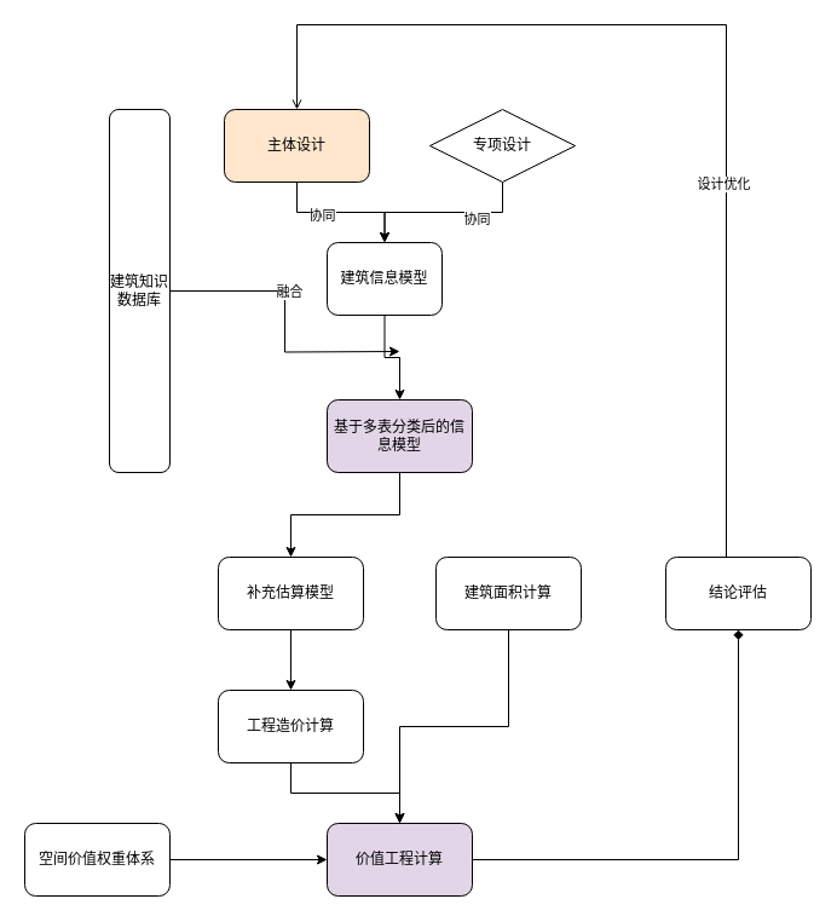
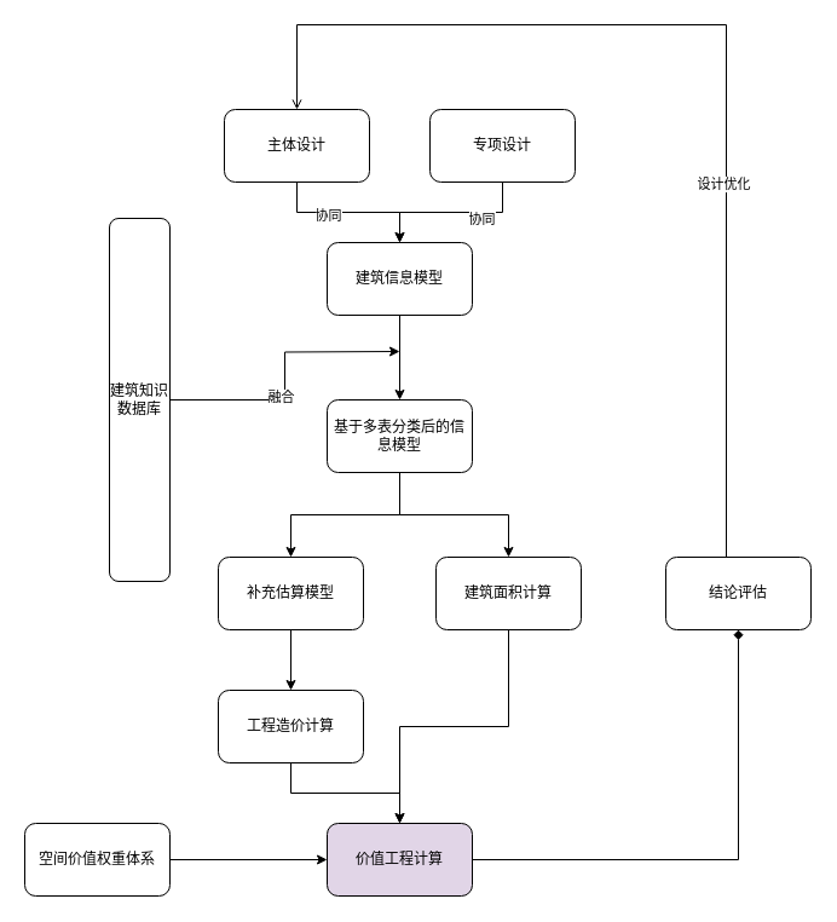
  <mxCell id="0" />
  <mxCell id="1" parent="0" />
  <mxCell id="2" style="edgeStyle=orthogonalEdgeStyle;rounded=0;orthogonalLoop=1;jettySize=auto;html=1;" edge="1" parent="1" source="3" target="15"><mxGeometry relative="1" as="geometry" /></mxCell>
- <mxCell id="3" value="建筑信息模型" style="rounded=1;whiteSpace=wrap;html=1;" vertex="1" parent="1"><mxGeometry x="270" y="200" width="95" height="60" as="geometry" /></mxCell>
+ <mxCell id="3" value="建筑信息模型" style="rounded=1;whiteSpace=wrap;html=1;" vertex="1" parent="1"><mxGeometry x="270" y="200" width="120" height="60" as="geometry" /></mxCell>
  <mxCell id="4" style="edgeStyle=orthogonalEdgeStyle;rounded=0;orthogonalLoop=1;jettySize=auto;html=1;" edge="1" parent="1" source="6" target="3"><mxGeometry relative="1" as="geometry" /></mxCell>
  <mxCell id="5" value="协同" style="edgeLabel;html=1;align=center;verticalAlign=middle;resizable=0;points=[];" vertex="1" connectable="0" parent="4"><mxGeometry x="-0.259" y="-2" relative="1" as="geometry"><mxPoint as="offset" /></mxGeometry></mxCell>
- <mxCell id="6" value="主体设计" style="rounded=1;whiteSpace=wrap;html=1;fillColor=#ffe6cc;" vertex="1" parent="1"><mxGeometry x="185" y="90" width="120" height="60" as="geometry" /></mxCell>
+ <mxCell id="6" value="主体设计" style="rounded=1;whiteSpace=wrap;html=1;" vertex="1" parent="1"><mxGeometry x="185" y="90" width="120" height="60" as="geometry" /></mxCell>
  <mxCell id="7" style="edgeStyle=orthogonalEdgeStyle;rounded=0;orthogonalLoop=1;jettySize=auto;html=1;entryX=0.5;entryY=0;entryDx=0;entryDy=0;" edge="1" parent="1" source="9" target="3"><mxGeometry relative="1" as="geometry" /></mxCell>
  <mxCell id="8" value="协同" style="edgeLabel;html=1;align=center;verticalAlign=middle;resizable=0;points=[];" vertex="1" connectable="0" parent="7"><mxGeometry x="-0.363" y="5" relative="1" as="geometry"><mxPoint as="offset" /></mxGeometry></mxCell>
- <mxCell id="9" value="专项设计" style="rhombus;whiteSpace=wrap;html=1;" vertex="1" parent="1"><mxGeometry x="355" y="90" width="120" height="60" as="geometry" /></mxCell>
+ <mxCell id="9" value="专项设计" style="rounded=1;whiteSpace=wrap;html=1;" vertex="1" parent="1"><mxGeometry x="355" y="90" width="120" height="60" as="geometry" /></mxCell>
  <mxCell id="10" style="edgeStyle=orthogonalEdgeStyle;rounded=0;orthogonalLoop=1;jettySize=auto;html=1;" edge="1" parent="1" source="12"><mxGeometry relative="1" as="geometry"><mxPoint x="330" y="290" as="targetPoint" /></mxGeometry></mxCell>
  <mxCell id="11" value="融合" style="edgeLabel;html=1;align=center;verticalAlign=middle;resizable=0;points=[];" vertex="1" connectable="0" parent="10"><mxGeometry x="-0.206" y="3" relative="1" as="geometry"><mxPoint as="offset" /></mxGeometry></mxCell>
- <mxCell id="12" value="建筑知识数据库" style="rounded=1;whiteSpace=wrap;html=1;" vertex="1" parent="1"><mxGeometry x="90" y="90" width="50" height="300" as="geometry" /></mxCell>
+ <mxCell id="12" value="建筑知识数据库" style="rounded=1;whiteSpace=wrap;html=1;" vertex="1" parent="1"><mxGeometry x="90" y="180" width="50" height="300" as="geometry" /></mxCell>
+ <mxCell id="13" style="edgeStyle=orthogonalEdgeStyle;rounded=0;orthogonalLoop=1;jettySize=auto;html=1;" edge="1" parent="1" source="15" target="19"><mxGeometry relative="1" as="geometry" /></mxCell>
  <mxCell id="14" style="edgeStyle=orthogonalEdgeStyle;rounded=0;orthogonalLoop=1;jettySize=auto;html=1;" edge="1" parent="1" source="15" target="21"><mxGeometry relative="1" as="geometry" /></mxCell>
- <mxCell id="15" value="基于多表分类后的信息模型" style="rounded=1;whiteSpace=wrap;html=1;fillColor=#e1d5e7;" vertex="1" parent="1"><mxGeometry x="270" y="330" width="120" height="60" as="geometry" /></mxCell>
+ <mxCell id="15" value="基于多表分类后的信息模型" style="rounded=1;whiteSpace=wrap;html=1;" vertex="1" parent="1"><mxGeometry x="270" y="330" width="120" height="60" as="geometry" /></mxCell>
  <mxCell id="16" style="edgeStyle=orthogonalEdgeStyle;rounded=0;orthogonalLoop=1;jettySize=auto;html=1;" edge="1" parent="1" source="17" target="23"><mxGeometry relative="1" as="geometry" /></mxCell>
  <mxCell id="17" value="工程造价计算" style="rounded=1;whiteSpace=wrap;html=1;" vertex="1" parent="1"><mxGeometry x="180" y="570" width="120" height="60" as="geometry" /></mxCell>
  <mxCell id="18" style="edgeStyle=orthogonalEdgeStyle;rounded=0;orthogonalLoop=1;jettySize=auto;html=1;entryX=0.5;entryY=0;entryDx=0;entryDy=0;" edge="1" parent="1" source="19" target="23"><mxGeometry relative="1" as="geometry" /></mxCell>
  <mxCell id="19" value="建筑面积计算" style="rounded=1;whiteSpace=wrap;html=1;" vertex="1" parent="1"><mxGeometry x="360" y="460" width="120" height="60" as="geometry" /></mxCell>
  <mxCell id="20" style="edgeStyle=orthogonalEdgeStyle;rounded=0;orthogonalLoop=1;jettySize=auto;html=1;entryX=0.5;entryY=0;entryDx=0;entryDy=0;" edge="1" parent="1" source="21" target="17"><mxGeometry relative="1" as="geometry" /></mxCell>
  <mxCell id="21" value="补充估算模型" style="rounded=1;whiteSpace=wrap;html=1;" vertex="1" parent="1"><mxGeometry x="180" y="460" width="120" height="60" as="geometry" /></mxCell>
  <mxCell id="22" style="edgeStyle=orthogonalEdgeStyle;rounded=0;orthogonalLoop=1;jettySize=auto;html=1;entryX=0.5;entryY=1;entryDx=0;entryDy=0;endArrow=diamond;" edge="1" parent="1" source="23" target="28"><mxGeometry relative="1" as="geometry" /></mxCell>
  <mxCell id="23" value="价值工程计算" style="rounded=1;whiteSpace=wrap;html=1;fillColor=#e1d5e7;" vertex="1" parent="1"><mxGeometry x="270" y="680" width="120" height="60" as="geometry" /></mxCell>
  <mxCell id="24" style="edgeStyle=orthogonalEdgeStyle;rounded=0;orthogonalLoop=1;jettySize=auto;html=1;" edge="1" parent="1" source="25" target="23"><mxGeometry relative="1" as="geometry" /></mxCell>
  <mxCell id="25" value="空间价值权重体系" style="rounded=1;whiteSpace=wrap;html=1;" vertex="1" parent="1"><mxGeometry x="20" y="680" width="120" height="60" as="geometry" /></mxCell>
  <mxCell id="26" style="edgeStyle=orthogonalEdgeStyle;rounded=0;orthogonalLoop=1;jettySize=auto;html=1;entryX=0.5;entryY=0;entryDx=0;entryDy=0;endArrow=open;" edge="1" parent="1" source="28" target="6"><mxGeometry relative="1" as="geometry"><Array as="points"><mxPoint x="600" y="20" /><mxPoint x="245" y="20" /></Array></mxGeometry></mxCell>
  <mxCell id="27" value="设计优化" style="edgeLabel;html=1;align=center;verticalAlign=middle;resizable=0;points=[];" vertex="1" connectable="0" parent="26"><mxGeometry x="-0.285" y="3" relative="1" as="geometry"><mxPoint as="offset" /></mxGeometry></mxCell>
  <mxCell id="28" value="结论评估" style="rounded=1;whiteSpace=wrap;html=1;" vertex="1" parent="1"><mxGeometry x="550" y="460" width="120" height="60" as="geometry" /></mxCell>
